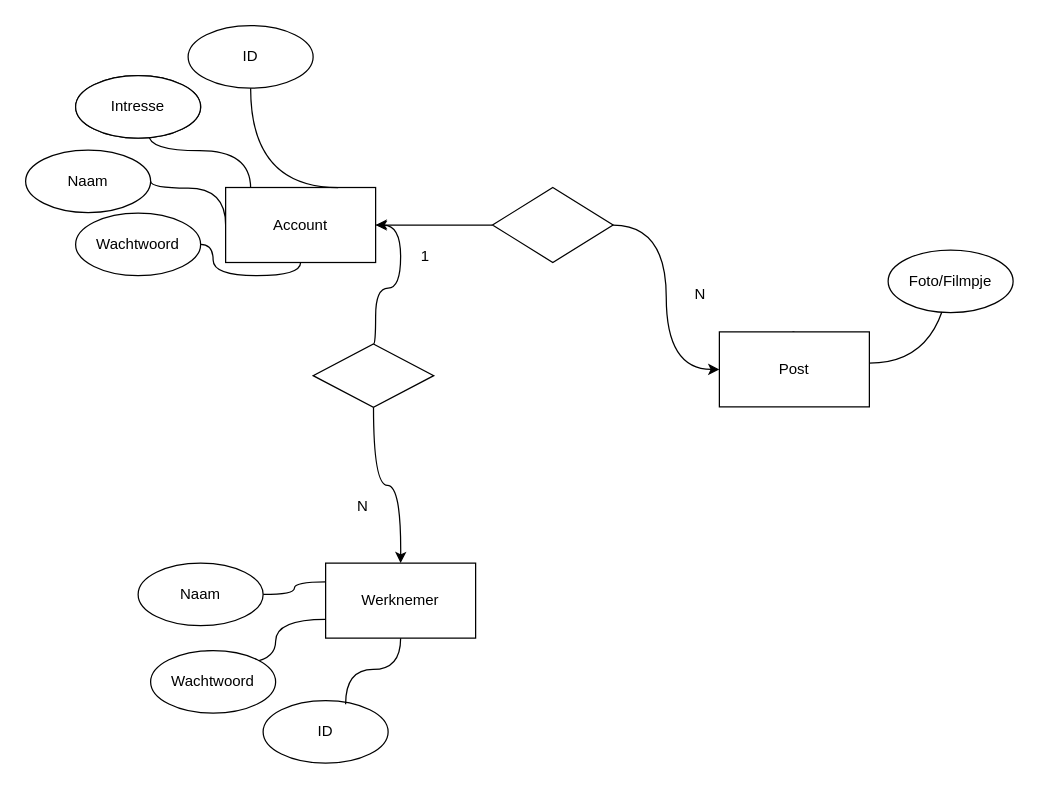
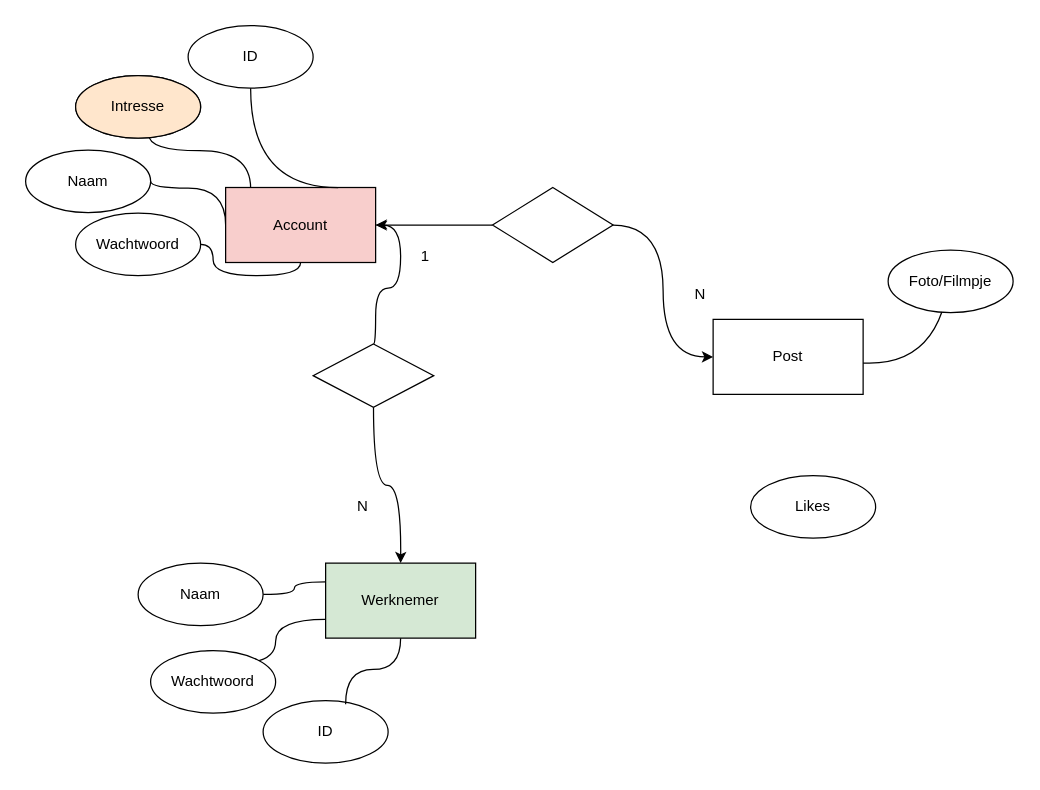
  <mxCell id="0" />
  <mxCell id="1" parent="0" />
  <mxCell id="2" style="edgeStyle=orthogonalEdgeStyle;rounded=0;orthogonalLoop=1;jettySize=auto;html=1;entryX=0.5;entryY=0;entryDx=0;entryDy=0;curved=1;endArrow=none;startFill=0;exitX=0.5;exitY=0;exitDx=0;exitDy=0;" parent="1" source="3" target="15" edge="1"><mxGeometry relative="1" as="geometry"><Array as="points"><mxPoint x="630" y="290" /><mxPoint x="760" y="290" /></Array></mxGeometry></mxCell>
- <mxCell id="3" value="Post" style="rounded=0;whiteSpace=wrap;html=1;" parent="1" vertex="1"><mxGeometry x="575" y="265" width="120" height="60" as="geometry" /></mxCell>
+ <mxCell id="3" value="Post" style="rounded=0;whiteSpace=wrap;html=1;" parent="1" vertex="1"><mxGeometry x="570" y="255" width="120" height="60" as="geometry" /></mxCell>
  <mxCell id="4" value="Informatie" style="ellipse;whiteSpace=wrap;html=1;" parent="1" vertex="1"><mxGeometry x="60" y="60" width="100" height="50" as="geometry" /></mxCell>
  <mxCell id="5" style="edgeStyle=orthogonalEdgeStyle;rounded=0;orthogonalLoop=1;jettySize=auto;html=1;exitX=0.25;exitY=0;exitDx=0;exitDy=0;entryX=0.584;entryY=0.94;entryDx=0;entryDy=0;entryPerimeter=0;endArrow=none;startFill=0;curved=1;" parent="1" target="4" edge="1"><mxGeometry relative="1" as="geometry"><mxPoint x="200" y="150" as="sourcePoint" /><Array as="points"><mxPoint x="200" y="120" /><mxPoint x="118" y="120" /></Array></mxGeometry></mxCell>
  <mxCell id="6" value="Naam" style="ellipse;whiteSpace=wrap;html=1;" parent="1" vertex="1"><mxGeometry x="20" y="119.5" width="100" height="50" as="geometry" /></mxCell>
  <mxCell id="7" style="edgeStyle=orthogonalEdgeStyle;rounded=0;orthogonalLoop=1;jettySize=auto;html=1;exitX=0;exitY=0.5;exitDx=0;exitDy=0;entryX=1;entryY=0.5;entryDx=0;entryDy=0;endArrow=none;startFill=0;curved=1;" parent="1" source="12" target="6" edge="1"><mxGeometry relative="1" as="geometry"><mxPoint x="170" y="180" as="sourcePoint" /><Array as="points"><mxPoint x="180" y="150" /><mxPoint x="120" y="150" /></Array></mxGeometry></mxCell>
  <mxCell id="8" style="edgeStyle=orthogonalEdgeStyle;rounded=0;orthogonalLoop=1;jettySize=auto;html=1;curved=1;endArrow=classicThin;startFill=0;exitX=0.5;exitY=0;exitDx=0;exitDy=0;entryX=1;entryY=0.5;entryDx=0;entryDy=0;endFill=1;" parent="1" source="10" target="12" edge="1"><mxGeometry relative="1" as="geometry"><Array as="points"><mxPoint x="300" y="275" /><mxPoint x="300" y="230" /><mxPoint x="320" y="230" /><mxPoint x="320" y="180" /></Array><mxPoint x="300" y="180" as="targetPoint" /></mxGeometry></mxCell>
  <mxCell id="9" style="edgeStyle=orthogonalEdgeStyle;rounded=0;orthogonalLoop=1;jettySize=auto;html=1;curved=1;" parent="1" source="10" edge="1"><mxGeometry relative="1" as="geometry"><mxPoint x="320" y="450" as="targetPoint" /></mxGeometry></mxCell>
  <mxCell id="10" value="" style="rhombus;whiteSpace=wrap;html=1;" parent="1" vertex="1"><mxGeometry x="250" y="274.75" width="96.5" height="50.5" as="geometry" /></mxCell>
- <mxCell id="12" value="Account" style="rounded=0;whiteSpace=wrap;html=1;" parent="1" vertex="1"><mxGeometry x="180" y="149.5" width="120" height="60" as="geometry" /></mxCell>
+ <mxCell id="11" value="Likes" style="ellipse;whiteSpace=wrap;html=1;" parent="1" vertex="1"><mxGeometry x="600" y="380" width="100" height="50" as="geometry" /></mxCell>
+ <mxCell id="12" value="Account" style="rounded=0;whiteSpace=wrap;html=1;fillColor=#f8cecc;" parent="1" vertex="1"><mxGeometry x="180" y="149.5" width="120" height="60" as="geometry" /></mxCell>
  <mxCell id="13" value="Wachtwoord" style="ellipse;whiteSpace=wrap;html=1;" parent="1" vertex="1"><mxGeometry x="60" y="170" width="100" height="50" as="geometry" /></mxCell>
  <mxCell id="14" value="ID" style="ellipse;whiteSpace=wrap;html=1;" parent="1" vertex="1"><mxGeometry x="150" y="20" width="100" height="50" as="geometry" /></mxCell>
  <mxCell id="15" value="Foto/Filmpje&lt;span style=&quot;color: rgba(0, 0, 0, 0); font-family: monospace; font-size: 0px; text-align: start; text-wrap-mode: nowrap;&quot;&gt;%3CmxGraphModel%3E%3Croot%3E%3CmxCell%20id%3D%220%22%2F%3E%3CmxCell%20id%3D%221%22%20parent%3D%220%22%2F%3E%3CmxCell%20id%3D%222%22%20value%3D%22Likes%22%20style%3D%22ellipse%3BwhiteSpace%3Dwrap%3Bhtml%3D1%3B%22%20vertex%3D%221%22%20parent%3D%221%22%3E%3CmxGeometry%20x%3D%22670%22%20y%3D%22400%22%20width%3D%22100%22%20height%3D%2250%22%20as%3D%22geometry%22%2F%3E%3C%2FmxCell%3E%3C%2Froot%3E%3C%2FmxGraphModel%3E&lt;/span&gt;" style="ellipse;whiteSpace=wrap;html=1;" parent="1" vertex="1"><mxGeometry x="710" y="199.5" width="100" height="50" as="geometry" /></mxCell>
  <mxCell id="16" value="1&lt;span style=&quot;color: rgba(0, 0, 0, 0); font-family: monospace; font-size: 0px; text-align: start; text-wrap-mode: nowrap;&quot;&gt;%3CmxGraphModel%3E%3Croot%3E%3CmxCell%20id%3D%220%22%2F%3E%3CmxCell%20id%3D%221%22%20parent%3D%220%22%2F%3E%3CmxCell%20id%3D%222%22%20value%3D%22Likes%22%20style%3D%22ellipse%3BwhiteSpace%3Dwrap%3Bhtml%3D1%3B%22%20vertex%3D%221%22%20parent%3D%221%22%3E%3CmxGeometry%20x%3D%22670%22%20y%3D%22400%22%20width%3D%22100%22%20height%3D%2250%22%20as%3D%22geometry%22%2F%3E%3C%2FmxCell%3E%3C%2Froot%3E%3C%2FmxGraphModel%3E&lt;/span&gt;" style="text;html=1;align=center;verticalAlign=middle;whiteSpace=wrap;rounded=0;" parent="1" vertex="1"><mxGeometry x="310" y="190" width="60" height="30" as="geometry" /></mxCell>
  <mxCell id="17" value="N" style="text;html=1;align=center;verticalAlign=middle;whiteSpace=wrap;rounded=0;" parent="1" vertex="1"><mxGeometry x="260" y="390" width="60" height="30" as="geometry" /></mxCell>
  <mxCell id="18" style="edgeStyle=orthogonalEdgeStyle;rounded=0;orthogonalLoop=1;jettySize=auto;html=1;exitX=0.75;exitY=0;exitDx=0;exitDy=0;endArrow=none;startFill=0;curved=1;" parent="1" source="12" target="14" edge="1"><mxGeometry relative="1" as="geometry"><mxPoint x="292" y="119" as="sourcePoint" /><mxPoint x="210" y="76" as="targetPoint" /><Array as="points"><mxPoint x="200" y="150" /></Array></mxGeometry></mxCell>
  <mxCell id="19" style="edgeStyle=orthogonalEdgeStyle;rounded=0;orthogonalLoop=1;jettySize=auto;html=1;exitX=0.5;exitY=1;exitDx=0;exitDy=0;entryX=1;entryY=0.5;entryDx=0;entryDy=0;endArrow=none;startFill=0;curved=1;" parent="1" source="12" target="13" edge="1"><mxGeometry relative="1" as="geometry"><mxPoint x="250" y="270" as="sourcePoint" /><mxPoint x="180" y="315" as="targetPoint" /><Array as="points"><mxPoint x="240" y="220" /><mxPoint x="170" y="220" /><mxPoint x="170" y="195" /></Array></mxGeometry></mxCell>
  <mxCell id="20" style="edgeStyle=orthogonalEdgeStyle;rounded=0;orthogonalLoop=1;jettySize=auto;html=1;exitX=0;exitY=0.75;exitDx=0;exitDy=0;entryX=0.5;entryY=0;entryDx=0;entryDy=0;curved=1;endArrow=none;startFill=0;" parent="1" source="22" target="26" edge="1"><mxGeometry relative="1" as="geometry"><Array as="points"><mxPoint x="220" y="495" /><mxPoint x="220" y="530" /><mxPoint x="160" y="530" /></Array></mxGeometry></mxCell>
  <mxCell id="21" style="edgeStyle=orthogonalEdgeStyle;rounded=0;orthogonalLoop=1;jettySize=auto;html=1;exitX=0;exitY=0.25;exitDx=0;exitDy=0;entryX=1;entryY=0.5;entryDx=0;entryDy=0;curved=1;endArrow=none;startFill=0;" parent="1" source="22" target="29" edge="1"><mxGeometry relative="1" as="geometry" /></mxCell>
- <mxCell id="22" value="Werknemer" style="rounded=0;whiteSpace=wrap;html=1;" parent="1" vertex="1"><mxGeometry x="260" y="450" width="120" height="60" as="geometry" /></mxCell>
+ <mxCell id="22" value="Werknemer" style="rounded=0;whiteSpace=wrap;html=1;fillColor=#d5e8d4;" parent="1" vertex="1"><mxGeometry x="260" y="450" width="120" height="60" as="geometry" /></mxCell>
  <mxCell id="23" style="edgeStyle=orthogonalEdgeStyle;rounded=0;orthogonalLoop=1;jettySize=auto;html=1;entryX=0;entryY=0.5;entryDx=0;entryDy=0;curved=1;" parent="1" source="25" target="3" edge="1"><mxGeometry relative="1" as="geometry" /></mxCell>
  <mxCell id="24" style="edgeStyle=orthogonalEdgeStyle;rounded=0;orthogonalLoop=1;jettySize=auto;html=1;curved=1;entryX=1;entryY=0.5;entryDx=0;entryDy=0;" edge="1" parent="1" source="25" target="12"><mxGeometry relative="1" as="geometry"><mxPoint x="310" y="190" as="targetPoint" /></mxGeometry></mxCell>
  <mxCell id="25" value="" style="rhombus;whiteSpace=wrap;html=1;" parent="1" vertex="1"><mxGeometry x="393.5" y="149.5" width="96.5" height="60" as="geometry" /></mxCell>
  <mxCell id="26" value="Wachtwoord" style="ellipse;whiteSpace=wrap;html=1;" parent="1" vertex="1"><mxGeometry x="120" y="520" width="100" height="50" as="geometry" /></mxCell>
  <mxCell id="27" value="ID" style="ellipse;whiteSpace=wrap;html=1;" parent="1" vertex="1"><mxGeometry x="210" y="560" width="100" height="50" as="geometry" /></mxCell>
  <mxCell id="28" style="edgeStyle=orthogonalEdgeStyle;rounded=0;orthogonalLoop=1;jettySize=auto;html=1;entryX=0.66;entryY=0.056;entryDx=0;entryDy=0;entryPerimeter=0;curved=1;endArrow=none;startFill=0;" parent="1" source="22" target="27" edge="1"><mxGeometry relative="1" as="geometry" /></mxCell>
  <mxCell id="29" value="Naam" style="ellipse;whiteSpace=wrap;html=1;" parent="1" vertex="1"><mxGeometry x="110" y="450" width="100" height="50" as="geometry" /></mxCell>
- <mxCell id="30" value="Intresse" style="ellipse;whiteSpace=wrap;html=1;" parent="1" vertex="1"><mxGeometry x="60" y="60" width="100" height="50" as="geometry" /></mxCell>
+ <mxCell id="30" value="Intresse" style="ellipse;whiteSpace=wrap;html=1;fillColor=#ffe6cc;" parent="1" vertex="1"><mxGeometry x="60" y="60" width="100" height="50" as="geometry" /></mxCell>
  <mxCell id="31" value="N" style="text;html=1;align=center;verticalAlign=middle;whiteSpace=wrap;rounded=0;" parent="1" vertex="1"><mxGeometry x="530" y="219.5" width="60" height="30" as="geometry" /></mxCell>
